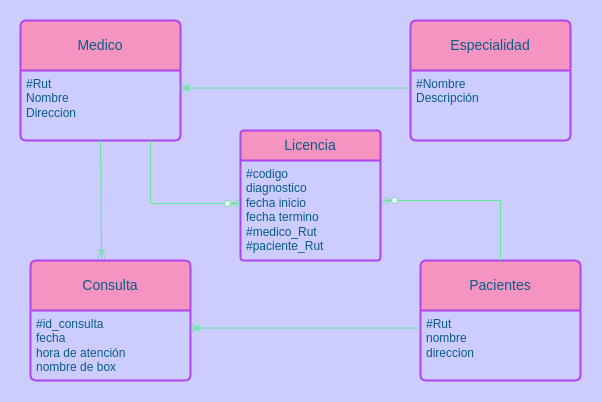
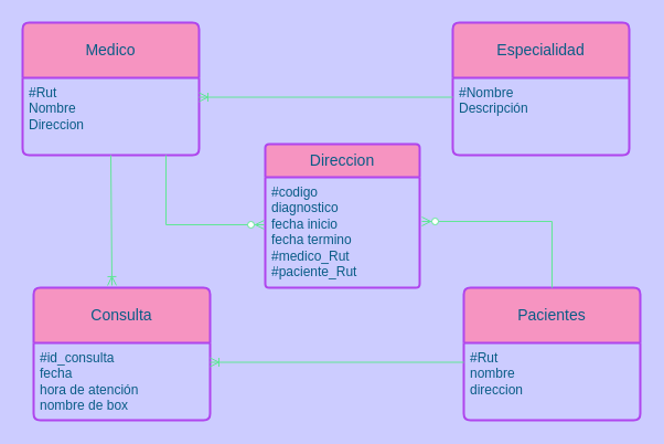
  <mxCell id="0" />
  <mxCell id="1" parent="0" />
  <mxCell id="2" value="Medico" style="swimlane;childLayout=stackLayout;horizontal=1;startSize=50;horizontalStack=0;rounded=1;fontSize=14;fontStyle=0;strokeWidth=2;resizeParent=0;resizeLast=1;shadow=0;dashed=0;align=center;arcSize=4;whiteSpace=wrap;html=1;labelBackgroundColor=none;fillColor=#F694C1;strokeColor=#AF45ED;fontColor=#095C86;" vertex="1" parent="1"><mxGeometry x="20" y="20" width="160" height="120" as="geometry" /></mxCell>
  <mxCell id="3" value="#Rut&lt;div&gt;Nombre&lt;/div&gt;&lt;div&gt;Direccion&lt;/div&gt;&lt;div&gt;&lt;br&gt;&lt;/div&gt;" style="align=left;strokeColor=none;fillColor=none;spacingLeft=4;fontSize=12;verticalAlign=top;resizable=0;rotatable=0;part=1;html=1;labelBackgroundColor=none;fontColor=#095C86;" vertex="1" parent="2"><mxGeometry y="50" width="160" height="70" as="geometry" /></mxCell>
  <mxCell id="4" value="Consulta" style="swimlane;childLayout=stackLayout;horizontal=1;startSize=50;horizontalStack=0;rounded=1;fontSize=14;fontStyle=0;strokeWidth=2;resizeParent=0;resizeLast=1;shadow=0;dashed=0;align=center;arcSize=4;whiteSpace=wrap;html=1;labelBackgroundColor=none;fillColor=#F694C1;strokeColor=#AF45ED;fontColor=#095C86;" vertex="1" parent="1"><mxGeometry x="30" y="260" width="160" height="120" as="geometry" /></mxCell>
  <mxCell id="5" value="#id_consulta&lt;div&gt;fecha&lt;div&gt;hora de atención&lt;/div&gt;&lt;div&gt;nombre de box&lt;/div&gt;&lt;div&gt;&lt;br&gt;&lt;/div&gt;&lt;/div&gt;" style="align=left;strokeColor=none;fillColor=none;spacingLeft=4;fontSize=12;verticalAlign=top;resizable=0;rotatable=0;part=1;html=1;labelBackgroundColor=none;fontColor=#095C86;" vertex="1" parent="4"><mxGeometry y="50" width="160" height="70" as="geometry" /></mxCell>
  <mxCell id="6" value="Especialidad" style="swimlane;childLayout=stackLayout;horizontal=1;startSize=50;horizontalStack=0;rounded=1;fontSize=14;fontStyle=0;strokeWidth=2;resizeParent=0;resizeLast=1;shadow=0;dashed=0;align=center;arcSize=4;whiteSpace=wrap;html=1;labelBackgroundColor=none;fillColor=#F694C1;strokeColor=#AF45ED;fontColor=#095C86;" vertex="1" parent="1"><mxGeometry x="410" y="20" width="160" height="120" as="geometry" /></mxCell>
  <mxCell id="7" value="#Nombre&amp;nbsp;&lt;div&gt;Descripción&lt;/div&gt;" style="align=left;strokeColor=none;fillColor=none;spacingLeft=4;fontSize=12;verticalAlign=top;resizable=0;rotatable=0;part=1;html=1;labelBackgroundColor=none;fontColor=#095C86;" vertex="1" parent="6"><mxGeometry y="50" width="160" height="70" as="geometry" /></mxCell>
  <mxCell id="8" value="Pacientes" style="swimlane;childLayout=stackLayout;horizontal=1;startSize=50;horizontalStack=0;rounded=1;fontSize=14;fontStyle=0;strokeWidth=2;resizeParent=0;resizeLast=1;shadow=0;dashed=0;align=center;arcSize=4;whiteSpace=wrap;html=1;labelBackgroundColor=none;fillColor=#F694C1;strokeColor=#AF45ED;fontColor=#095C86;" vertex="1" parent="1"><mxGeometry x="420" y="260" width="160" height="120" as="geometry" /></mxCell>
  <mxCell id="9" value="#Rut&lt;div&gt;nombre&lt;/div&gt;&lt;div&gt;direccion&lt;/div&gt;" style="align=left;strokeColor=none;fillColor=none;spacingLeft=4;fontSize=12;verticalAlign=top;resizable=0;rotatable=0;part=1;html=1;labelBackgroundColor=none;fontColor=#095C86;" vertex="1" parent="8"><mxGeometry y="50" width="160" height="70" as="geometry" /></mxCell>
- <mxCell id="10" value="Licencia" style="swimlane;childLayout=stackLayout;horizontal=1;startSize=30;horizontalStack=0;rounded=1;fontSize=14;fontStyle=0;strokeWidth=2;resizeParent=0;resizeLast=1;shadow=0;dashed=0;align=center;arcSize=4;whiteSpace=wrap;html=1;labelBackgroundColor=none;fillColor=#F694C1;strokeColor=#AF45ED;fontColor=#095C86;" vertex="1" parent="1"><mxGeometry x="240" y="130" width="140" height="130" as="geometry" /></mxCell>
+ <mxCell id="10" value="Direccion" style="swimlane;childLayout=stackLayout;horizontal=1;startSize=30;horizontalStack=0;rounded=1;fontSize=14;fontStyle=0;strokeWidth=2;resizeParent=0;resizeLast=1;shadow=0;dashed=0;align=center;arcSize=4;whiteSpace=wrap;html=1;labelBackgroundColor=none;fillColor=#F694C1;strokeColor=#AF45ED;fontColor=#095C86;" vertex="1" parent="1"><mxGeometry x="240" y="130" width="140" height="130" as="geometry" /></mxCell>
  <mxCell id="11" value="#codigo&lt;div&gt;diagnostico&lt;/div&gt;&lt;div&gt;fecha inicio&lt;/div&gt;&lt;div&gt;fecha termino&lt;/div&gt;&lt;div&gt;#medico_Rut&lt;/div&gt;&lt;div&gt;#paciente_Rut&lt;/div&gt;&lt;div&gt;&lt;br&gt;&lt;/div&gt;&lt;div&gt;&lt;br&gt;&lt;/div&gt;" style="align=left;strokeColor=none;fillColor=none;spacingLeft=4;fontSize=12;verticalAlign=top;resizable=0;rotatable=0;part=1;html=1;labelBackgroundColor=none;fontColor=#095C86;" vertex="1" parent="10"><mxGeometry y="30" width="140" height="100" as="geometry" /></mxCell>
  <mxCell id="12" value="&lt;div&gt;&lt;br&gt;&lt;/div&gt;&lt;div&gt;&lt;br&gt;&lt;/div&gt;" style="align=left;strokeColor=none;fillColor=none;spacingLeft=4;fontSize=12;verticalAlign=top;resizable=0;rotatable=0;part=1;html=1;labelBackgroundColor=none;fontColor=#095C86;" vertex="1" parent="10"><mxGeometry y="130" width="140" as="geometry" /></mxCell>
  <mxCell id="13" value="" style="fontSize=12;html=1;endArrow=ERoneToMany;rounded=0;entryX=1;entryY=0.25;entryDx=0;entryDy=0;exitX=0;exitY=0.25;exitDx=0;exitDy=0;labelBackgroundColor=none;strokeColor=#60E696;fontColor=default;" edge="1" parent="1" source="9" target="5"><mxGeometry width="100" height="100" relative="1" as="geometry"><mxPoint x="290" y="380" as="sourcePoint" /><mxPoint x="390" y="280" as="targetPoint" /></mxGeometry></mxCell>
  <mxCell id="14" value="" style="fontSize=12;html=1;endArrow=ERoneToMany;rounded=0;entryX=1;entryY=0.25;entryDx=0;entryDy=0;exitX=0;exitY=0.25;exitDx=0;exitDy=0;labelBackgroundColor=none;strokeColor=#60E696;fontColor=default;" edge="1" parent="1" source="7" target="3"><mxGeometry width="100" height="100" relative="1" as="geometry"><mxPoint x="400" y="90" as="sourcePoint" /><mxPoint x="390" y="70" as="targetPoint" /></mxGeometry></mxCell>
  <mxCell id="15" value="" style="fontSize=12;html=1;endArrow=ERoneToMany;rounded=0;exitX=0.5;exitY=1;exitDx=0;exitDy=0;entryX=0.444;entryY=-0.017;entryDx=0;entryDy=0;entryPerimeter=0;labelBackgroundColor=none;strokeColor=#60E696;fontColor=default;" edge="1" parent="1" source="3" target="4"><mxGeometry width="100" height="100" relative="1" as="geometry"><mxPoint y="350" as="sourcePoint" x="-70" /><mxPoint x="30" y="250" as="targetPoint" /></mxGeometry></mxCell>
  <mxCell id="16" value="" style="fontSize=12;html=1;endArrow=ERzeroToMany;endFill=1;rounded=0;edgeStyle=elbowEdgeStyle;entryX=-0.007;entryY=0.43;entryDx=0;entryDy=0;entryPerimeter=0;labelBackgroundColor=none;strokeColor=#60E696;fontColor=default;" edge="1" parent="1" target="11"><mxGeometry width="100" height="100" relative="1" as="geometry"><mxPoint x="150" y="140" as="sourcePoint" /><mxPoint x="230" y="200" as="targetPoint" /><Array as="points"><mxPoint x="150" y="150" /></Array></mxGeometry></mxCell>
  <mxCell id="17" value="" style="edgeStyle=orthogonalEdgeStyle;fontSize=12;html=1;endArrow=ERzeroToMany;endFill=1;rounded=0;exitX=0.5;exitY=0;exitDx=0;exitDy=0;labelBackgroundColor=none;strokeColor=#60E696;fontColor=default;" edge="1" parent="1" source="8"><mxGeometry width="100" height="100" relative="1" as="geometry"><mxPoint x="538.04" y="229" as="sourcePoint" /><mxPoint x="382" y="200" as="targetPoint" /><Array as="points"><mxPoint x="500" y="200" /><mxPoint x="382" y="200" /></Array></mxGeometry></mxCell>
